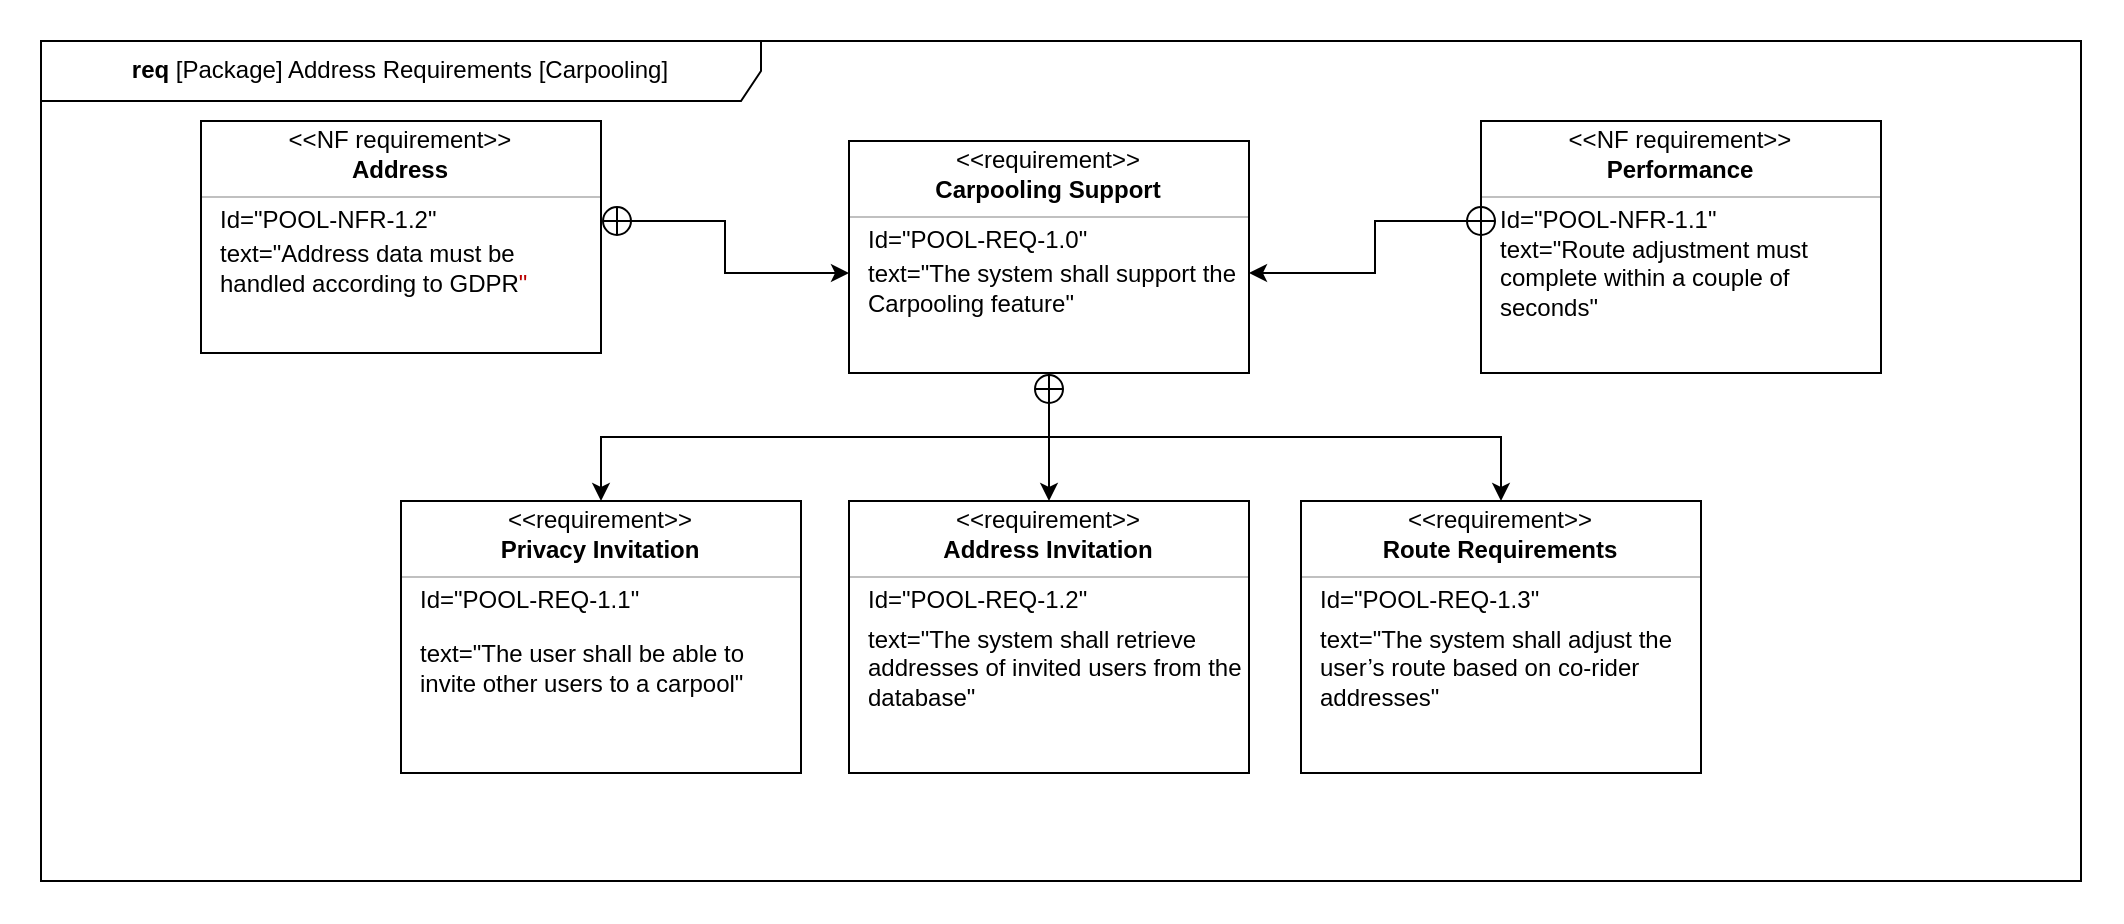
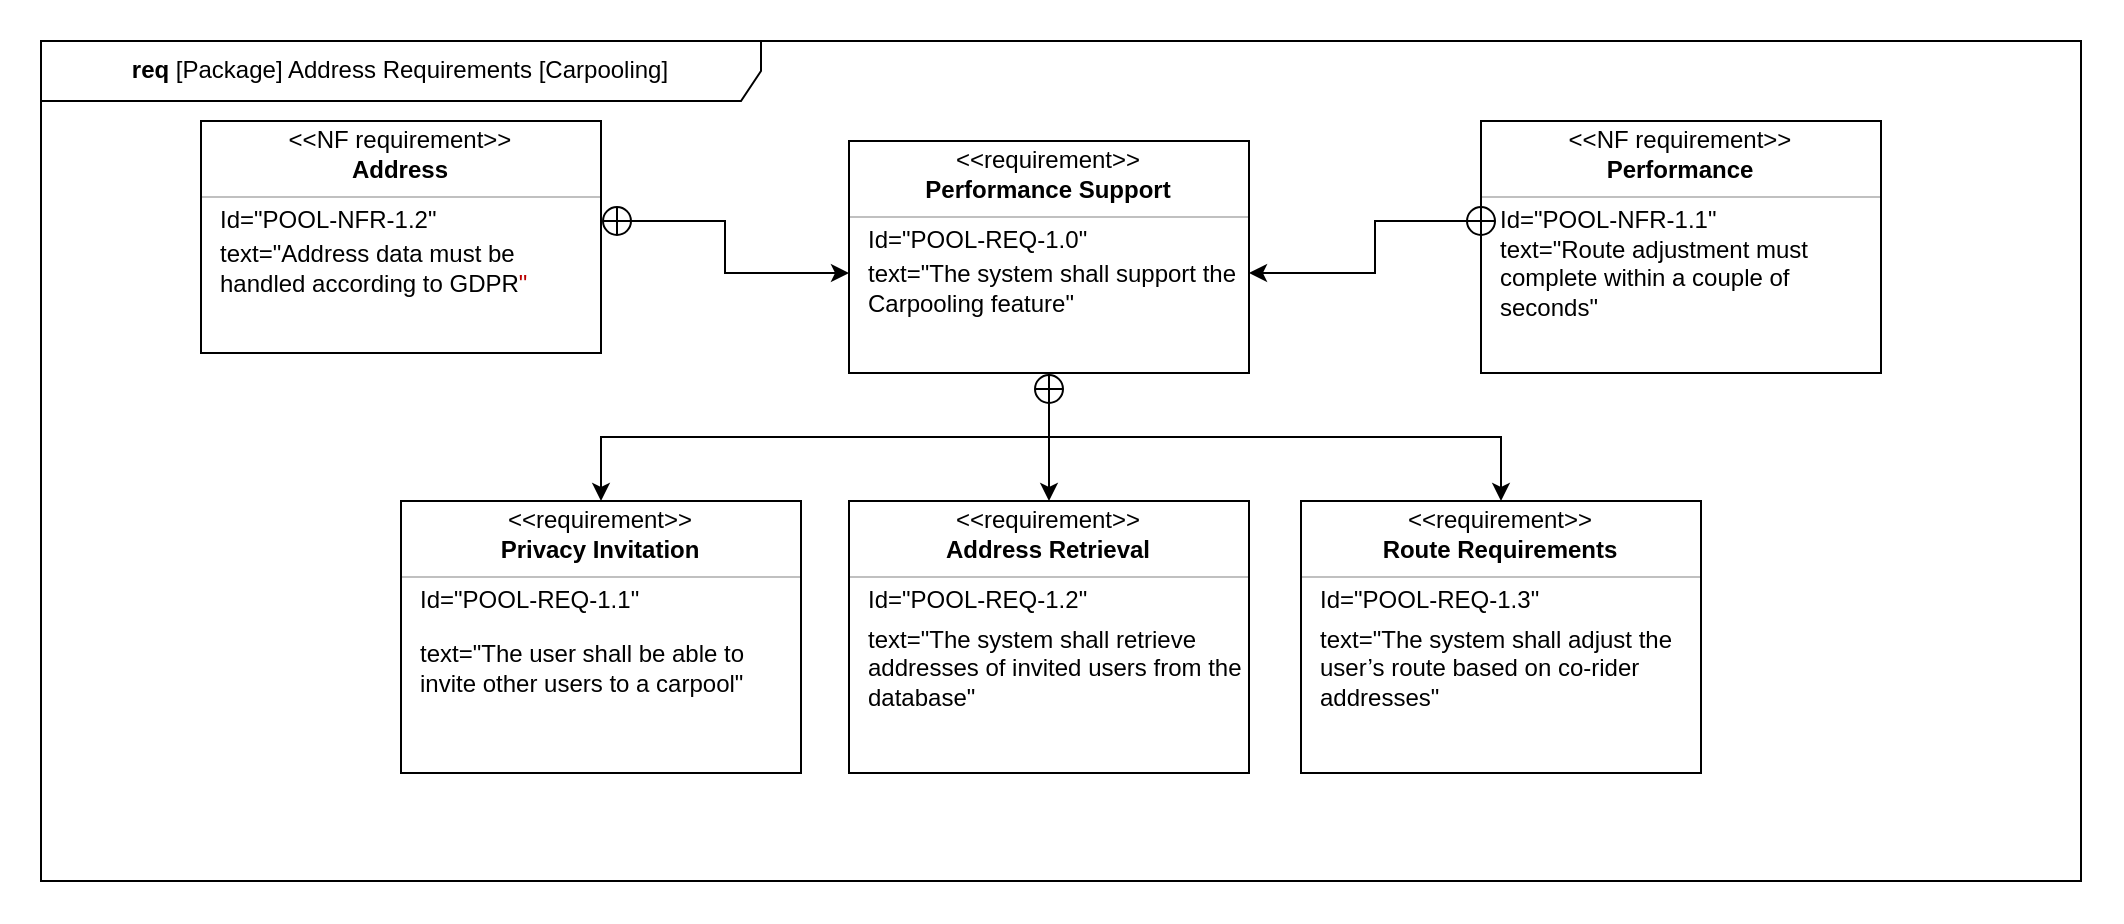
  <mxCell id="0" />
  <mxCell id="1" parent="0" />
  <mxCell id="2" value="&lt;b&gt;req&amp;nbsp;&lt;/b&gt;[Package] Address Requirements [Carpooling&lt;span style=&quot;background-color: transparent; color: light-dark(rgb(0, 0, 0), rgb(255, 255, 255));&quot;&gt;]&lt;/span&gt;" style="shape=umlFrame;whiteSpace=wrap;html=1;pointerEvents=0;recursiveResize=0;container=1;collapsible=0;width=360;height=30;" parent="1" vertex="1"><mxGeometry x="20" y="20" width="1020" height="420" as="geometry" /></mxCell>
  <mxCell id="3" value="" style="fontStyle=1;align=center;verticalAlign=middle;childLayout=stackLayout;horizontal=1;horizontalStack=0;resizeParent=1;resizeParentMax=0;resizeLast=0;marginBottom=0;" parent="2" vertex="1"><mxGeometry x="404" y="230" width="200" height="136" as="geometry" /></mxCell>
  <mxCell id="4" value="&amp;lt;&amp;lt;requirement&amp;gt;&amp;gt;" style="html=1;align=center;spacing=0;verticalAlign=middle;strokeColor=none;fillColor=none;whiteSpace=wrap;spacingTop=3;" parent="3" vertex="1"><mxGeometry width="200" height="16" as="geometry" /></mxCell>
- <mxCell id="5" value="Address Invitation" style="html=1;align=center;spacing=0;verticalAlign=middle;strokeColor=none;fillColor=none;whiteSpace=wrap;fontStyle=1" parent="3" vertex="1"><mxGeometry y="16" width="200" height="18" as="geometry" /></mxCell>
+ <mxCell id="5" value="Address Retrieval" style="html=1;align=center;spacing=0;verticalAlign=middle;strokeColor=none;fillColor=none;whiteSpace=wrap;fontStyle=1" parent="3" vertex="1"><mxGeometry y="16" width="200" height="18" as="geometry" /></mxCell>
  <mxCell id="6" value="" style="line;strokeWidth=0.25;fillColor=none;align=left;verticalAlign=middle;spacingTop=-1;spacingLeft=3;spacingRight=3;rotatable=0;labelPosition=right;points=[];portConstraint=eastwest;" parent="3" vertex="1"><mxGeometry y="34" width="200" height="8" as="geometry" /></mxCell>
  <mxCell id="7" value="Id=&quot;&lt;span style=&quot;color: rgb(0, 0, 0);&quot;&gt;POOL-&lt;/span&gt;&lt;span style=&quot;background-color: transparent;&quot;&gt;REQ-1.2&lt;/span&gt;&quot;" style="html=1;align=left;spacing=0;verticalAlign=middle;strokeColor=none;fillColor=none;whiteSpace=wrap;spacingLeft=10;" parent="3" vertex="1"><mxGeometry y="42" width="200" height="16" as="geometry" /></mxCell>
  <mxCell id="8" value="text=&quot;The system shall retrieve addresses of invited users from the database&quot;" style="html=1;align=left;spacing=0;verticalAlign=middle;strokeColor=none;fillColor=none;whiteSpace=wrap;spacingLeft=10;" parent="3" vertex="1"><mxGeometry y="58" width="200" height="52" as="geometry" /></mxCell>
  <mxCell id="9" value="" style="html=1;align=center;spacing=0;verticalAlign=middle;strokeColor=none;fillColor=none;whiteSpace=wrap;" parent="3" vertex="1"><mxGeometry y="110" width="200" height="26" as="geometry" /></mxCell>
  <mxCell id="10" value="" style="fontStyle=1;align=center;verticalAlign=middle;childLayout=stackLayout;horizontal=1;horizontalStack=0;resizeParent=1;resizeParentMax=0;resizeLast=0;marginBottom=0;" parent="2" vertex="1"><mxGeometry x="630" y="230" width="200" height="136" as="geometry" /></mxCell>
  <mxCell id="11" value="&amp;lt;&amp;lt;requirement&amp;gt;&amp;gt;" style="html=1;align=center;spacing=0;verticalAlign=middle;strokeColor=none;fillColor=none;whiteSpace=wrap;spacingTop=3;" parent="10" vertex="1"><mxGeometry width="200" height="16" as="geometry" /></mxCell>
  <mxCell id="12" value="Route Requirements" style="html=1;align=center;spacing=0;verticalAlign=middle;strokeColor=none;fillColor=none;whiteSpace=wrap;fontStyle=1" parent="10" vertex="1"><mxGeometry y="16" width="200" height="18" as="geometry" /></mxCell>
  <mxCell id="13" value="" style="line;strokeWidth=0.25;fillColor=none;align=left;verticalAlign=middle;spacingTop=-1;spacingLeft=3;spacingRight=3;rotatable=0;labelPosition=right;points=[];portConstraint=eastwest;" parent="10" vertex="1"><mxGeometry y="34" width="200" height="8" as="geometry" /></mxCell>
  <mxCell id="14" value="Id=&quot;&lt;span style=&quot;color: rgb(0, 0, 0);&quot;&gt;POOL-&lt;/span&gt;&lt;span style=&quot;background-color: transparent;&quot;&gt;REQ-1.3&lt;/span&gt;&quot;" style="html=1;align=left;spacing=0;verticalAlign=middle;strokeColor=none;fillColor=none;whiteSpace=wrap;spacingLeft=10;" parent="10" vertex="1"><mxGeometry y="42" width="200" height="16" as="geometry" /></mxCell>
  <mxCell id="15" value="text=&quot;The system shall adjust the user’s route based on co-rider addresses&quot;" style="html=1;align=left;spacing=0;verticalAlign=middle;strokeColor=none;fillColor=none;whiteSpace=wrap;spacingLeft=10;" parent="10" vertex="1"><mxGeometry y="58" width="200" height="52" as="geometry" /></mxCell>
  <mxCell id="16" value="" style="html=1;align=center;spacing=0;verticalAlign=middle;strokeColor=none;fillColor=none;whiteSpace=wrap;" parent="10" vertex="1"><mxGeometry y="110" width="200" height="26" as="geometry" /></mxCell>
  <mxCell id="17" value="" style="fontStyle=1;align=center;verticalAlign=middle;childLayout=stackLayout;horizontal=1;horizontalStack=0;resizeParent=1;resizeParentMax=0;resizeLast=0;marginBottom=0;" parent="1" vertex="1"><mxGeometry x="424" y="70" width="200" height="116" as="geometry" /></mxCell>
  <mxCell id="18" value="&amp;lt;&amp;lt;requirement&amp;gt;&amp;gt;" style="html=1;align=center;spacing=0;verticalAlign=middle;strokeColor=none;fillColor=none;whiteSpace=wrap;spacingTop=3;" parent="17" vertex="1"><mxGeometry width="200" height="16" as="geometry" /></mxCell>
- <mxCell id="19" value="&lt;b&gt;Carpooling Support&lt;/b&gt;" style="html=1;align=center;spacing=0;verticalAlign=middle;strokeColor=none;fillColor=none;whiteSpace=wrap;fontStyle=1" parent="17" vertex="1"><mxGeometry y="16" width="200" height="18" as="geometry" /></mxCell>
+ <mxCell id="19" value="&lt;b&gt;Performance Support&lt;/b&gt;" style="html=1;align=center;spacing=0;verticalAlign=middle;strokeColor=none;fillColor=none;whiteSpace=wrap;fontStyle=1" parent="17" vertex="1"><mxGeometry y="16" width="200" height="18" as="geometry" /></mxCell>
  <mxCell id="20" value="" style="line;strokeWidth=0.25;fillColor=none;align=left;verticalAlign=middle;spacingTop=-1;spacingLeft=3;spacingRight=3;rotatable=0;labelPosition=right;points=[];portConstraint=eastwest;" parent="17" vertex="1"><mxGeometry y="34" width="200" height="8" as="geometry" /></mxCell>
  <mxCell id="21" value="Id=&quot;POOL-&lt;span style=&quot;background-color: transparent;&quot;&gt;REQ-1.0&lt;/span&gt;&quot;" style="html=1;align=left;spacing=0;verticalAlign=middle;strokeColor=none;fillColor=none;whiteSpace=wrap;spacingLeft=10;" parent="17" vertex="1"><mxGeometry y="42" width="200" height="16" as="geometry" /></mxCell>
  <mxCell id="22" value="text=&quot;The system shall support the Carpooling feature&quot;" style="html=1;align=left;spacing=0;verticalAlign=middle;strokeColor=none;fillColor=none;whiteSpace=wrap;spacingLeft=10;" parent="17" vertex="1"><mxGeometry y="58" width="200" height="32" as="geometry" /></mxCell>
  <mxCell id="23" value="" style="html=1;align=center;spacing=0;verticalAlign=middle;strokeColor=none;fillColor=none;whiteSpace=wrap;" parent="17" vertex="1"><mxGeometry y="90" width="200" height="26" as="geometry" /></mxCell>
  <mxCell id="24" value="" style="fontStyle=1;align=center;verticalAlign=middle;childLayout=stackLayout;horizontal=1;horizontalStack=0;resizeParent=1;resizeParentMax=0;resizeLast=0;marginBottom=0;" parent="1" vertex="1"><mxGeometry x="200" y="250" width="200" height="136" as="geometry" /></mxCell>
  <mxCell id="25" value="&amp;lt;&amp;lt;requirement&amp;gt;&amp;gt;" style="html=1;align=center;spacing=0;verticalAlign=middle;strokeColor=none;fillColor=none;whiteSpace=wrap;spacingTop=3;" parent="24" vertex="1"><mxGeometry width="200" height="16" as="geometry" /></mxCell>
  <mxCell id="26" value="Privacy Invitation" style="html=1;align=center;spacing=0;verticalAlign=middle;strokeColor=none;fillColor=none;whiteSpace=wrap;fontStyle=1" parent="24" vertex="1"><mxGeometry y="16" width="200" height="18" as="geometry" /></mxCell>
  <mxCell id="27" value="" style="line;strokeWidth=0.25;fillColor=none;align=left;verticalAlign=middle;spacingTop=-1;spacingLeft=3;spacingRight=3;rotatable=0;labelPosition=right;points=[];portConstraint=eastwest;" parent="24" vertex="1"><mxGeometry y="34" width="200" height="8" as="geometry" /></mxCell>
  <mxCell id="28" value="Id=&quot;&lt;span style=&quot;color: rgb(0, 0, 0);&quot;&gt;POOL-&lt;/span&gt;&lt;span style=&quot;background-color: transparent;&quot;&gt;REQ-1.1&lt;/span&gt;&quot;" style="html=1;align=left;spacing=0;verticalAlign=middle;strokeColor=none;fillColor=none;whiteSpace=wrap;spacingLeft=10;" parent="24" vertex="1"><mxGeometry y="42" width="200" height="16" as="geometry" /></mxCell>
  <mxCell id="29" value="text=&quot;The user shall be able to invite other users to a carpool&quot;" style="html=1;align=left;spacing=0;verticalAlign=middle;strokeColor=none;fillColor=none;whiteSpace=wrap;spacingLeft=10;" parent="24" vertex="1"><mxGeometry y="58" width="200" height="52" as="geometry" /></mxCell>
  <mxCell id="30" value="" style="html=1;align=center;spacing=0;verticalAlign=middle;strokeColor=none;fillColor=none;whiteSpace=wrap;" parent="24" vertex="1"><mxGeometry y="110" width="200" height="26" as="geometry" /></mxCell>
  <mxCell id="31" style="edgeStyle=orthogonalEdgeStyle;rounded=0;orthogonalLoop=1;jettySize=auto;html=1;exitX=0.5;exitY=1;exitDx=0;exitDy=0;entryX=0.5;entryY=0;entryDx=0;entryDy=0;" parent="1" source="23" target="25" edge="1"><mxGeometry relative="1" as="geometry" /></mxCell>
  <mxCell id="32" style="edgeStyle=orthogonalEdgeStyle;rounded=0;orthogonalLoop=1;jettySize=auto;html=1;exitX=0.5;exitY=1;exitDx=0;exitDy=0;entryX=0.5;entryY=0;entryDx=0;entryDy=0;" parent="1" source="23" target="4" edge="1"><mxGeometry relative="1" as="geometry" /></mxCell>
  <mxCell id="33" style="edgeStyle=orthogonalEdgeStyle;rounded=0;orthogonalLoop=1;jettySize=auto;html=1;exitX=0.5;exitY=1;exitDx=0;exitDy=0;entryX=0.5;entryY=0;entryDx=0;entryDy=0;startArrow=circlePlus;startFill=0;" parent="1" source="23" target="11" edge="1"><mxGeometry relative="1" as="geometry" /></mxCell>
  <mxCell id="34" value="" style="fontStyle=1;align=center;verticalAlign=middle;childLayout=stackLayout;horizontal=1;horizontalStack=0;resizeParent=1;resizeParentMax=0;resizeLast=0;marginBottom=0;" parent="1" vertex="1"><mxGeometry x="740" y="60" width="200" height="126" as="geometry" /></mxCell>
  <mxCell id="35" value="&amp;lt;&amp;lt;NF requirement&amp;gt;&amp;gt;" style="html=1;align=center;spacing=0;verticalAlign=middle;strokeColor=none;fillColor=none;whiteSpace=wrap;spacingTop=3;" parent="34" vertex="1"><mxGeometry width="200" height="16" as="geometry" /></mxCell>
  <mxCell id="36" value="Performance" style="html=1;align=center;spacing=0;verticalAlign=middle;strokeColor=none;fillColor=none;whiteSpace=wrap;fontStyle=1" parent="34" vertex="1"><mxGeometry y="16" width="200" height="18" as="geometry" /></mxCell>
  <mxCell id="37" value="" style="line;strokeWidth=0.25;fillColor=none;align=left;verticalAlign=middle;spacingTop=-1;spacingLeft=3;spacingRight=3;rotatable=0;labelPosition=right;points=[];portConstraint=eastwest;" parent="34" vertex="1"><mxGeometry y="34" width="200" height="8" as="geometry" /></mxCell>
  <mxCell id="38" value="Id=&quot;&lt;span style=&quot;color: rgb(0, 0, 0);&quot;&gt;POOL-&lt;/span&gt;&lt;span style=&quot;background-color: transparent;&quot;&gt;NFR-1.1&lt;/span&gt;&quot;" style="html=1;align=left;spacing=0;verticalAlign=middle;strokeColor=none;fillColor=none;whiteSpace=wrap;spacingLeft=10;" parent="34" vertex="1"><mxGeometry y="42" width="200" height="16" as="geometry" /></mxCell>
  <mxCell id="39" value="text=&quot;&lt;span style=&quot;background-color: transparent;&quot;&gt;Route adjustment must complete within a couple of seconds&lt;/span&gt;&lt;span style=&quot;background-color: transparent; color: light-dark(rgb(0, 0, 0), rgb(255, 255, 255));&quot;&gt;&quot;&lt;/span&gt;" style="html=1;align=left;spacing=0;verticalAlign=middle;strokeColor=none;fillColor=none;whiteSpace=wrap;spacingLeft=10;" parent="34" vertex="1"><mxGeometry y="58" width="200" height="42" as="geometry" /></mxCell>
  <mxCell id="40" value="" style="html=1;align=center;spacing=0;verticalAlign=middle;strokeColor=none;fillColor=none;whiteSpace=wrap;" parent="34" vertex="1"><mxGeometry y="100" width="200" height="26" as="geometry" /></mxCell>
  <mxCell id="41" value="" style="fontStyle=1;align=center;verticalAlign=middle;childLayout=stackLayout;horizontal=1;horizontalStack=0;resizeParent=1;resizeParentMax=0;resizeLast=0;marginBottom=0;" parent="1" vertex="1"><mxGeometry x="100" y="60" width="200" height="116" as="geometry" /></mxCell>
  <mxCell id="42" value="&amp;lt;&amp;lt;NF requirement&amp;gt;&amp;gt;" style="html=1;align=center;spacing=0;verticalAlign=middle;strokeColor=none;fillColor=none;whiteSpace=wrap;spacingTop=3;" parent="41" vertex="1"><mxGeometry width="200" height="16" as="geometry" /></mxCell>
  <mxCell id="43" value="Address" style="html=1;align=center;spacing=0;verticalAlign=middle;strokeColor=none;fillColor=none;whiteSpace=wrap;fontStyle=1" parent="41" vertex="1"><mxGeometry y="16" width="200" height="18" as="geometry" /></mxCell>
  <mxCell id="44" value="" style="line;strokeWidth=0.25;fillColor=none;align=left;verticalAlign=middle;spacingTop=-1;spacingLeft=3;spacingRight=3;rotatable=0;labelPosition=right;points=[];portConstraint=eastwest;" parent="41" vertex="1"><mxGeometry y="34" width="200" height="8" as="geometry" /></mxCell>
  <mxCell id="45" value="Id=&quot;&lt;span style=&quot;color: rgb(0, 0, 0);&quot;&gt;POOL-&lt;/span&gt;&lt;span style=&quot;background-color: transparent;&quot;&gt;NFR-1.2&lt;/span&gt;&quot;" style="html=1;align=left;spacing=0;verticalAlign=middle;strokeColor=none;fillColor=none;whiteSpace=wrap;spacingLeft=10;" parent="41" vertex="1"><mxGeometry y="42" width="200" height="16" as="geometry" /></mxCell>
  <mxCell id="46" value="text=&quot;&lt;span style=&quot;background-color: transparent;&quot;&gt;Address data must be handled according to GDPR&lt;font color=&quot;rgba(0, 0, 0, 0)&quot;&gt;&quot;&lt;/font&gt;&lt;/span&gt;" style="html=1;align=left;spacing=0;verticalAlign=middle;strokeColor=none;fillColor=none;whiteSpace=wrap;spacingLeft=10;" parent="41" vertex="1"><mxGeometry y="58" width="200" height="32" as="geometry" /></mxCell>
  <mxCell id="47" value="" style="html=1;align=center;spacing=0;verticalAlign=middle;strokeColor=none;fillColor=none;whiteSpace=wrap;" parent="41" vertex="1"><mxGeometry y="90" width="200" height="26" as="geometry" /></mxCell>
  <mxCell id="48" style="edgeStyle=orthogonalEdgeStyle;rounded=0;orthogonalLoop=1;jettySize=auto;html=1;entryX=0;entryY=0.25;entryDx=0;entryDy=0;startArrow=circlePlus;startFill=0;" parent="1" source="45" target="22" edge="1"><mxGeometry relative="1" as="geometry" /></mxCell>
  <mxCell id="49" style="edgeStyle=orthogonalEdgeStyle;rounded=0;orthogonalLoop=1;jettySize=auto;html=1;entryX=1;entryY=0.25;entryDx=0;entryDy=0;exitX=0;exitY=0;exitDx=0;exitDy=0;startArrow=circlePlus;startFill=0;" parent="1" source="39" target="22" edge="1"><mxGeometry relative="1" as="geometry"><Array as="points"><mxPoint x="740" y="110" /><mxPoint x="687" y="110" /><mxPoint x="687" y="136" /></Array></mxGeometry></mxCell>
